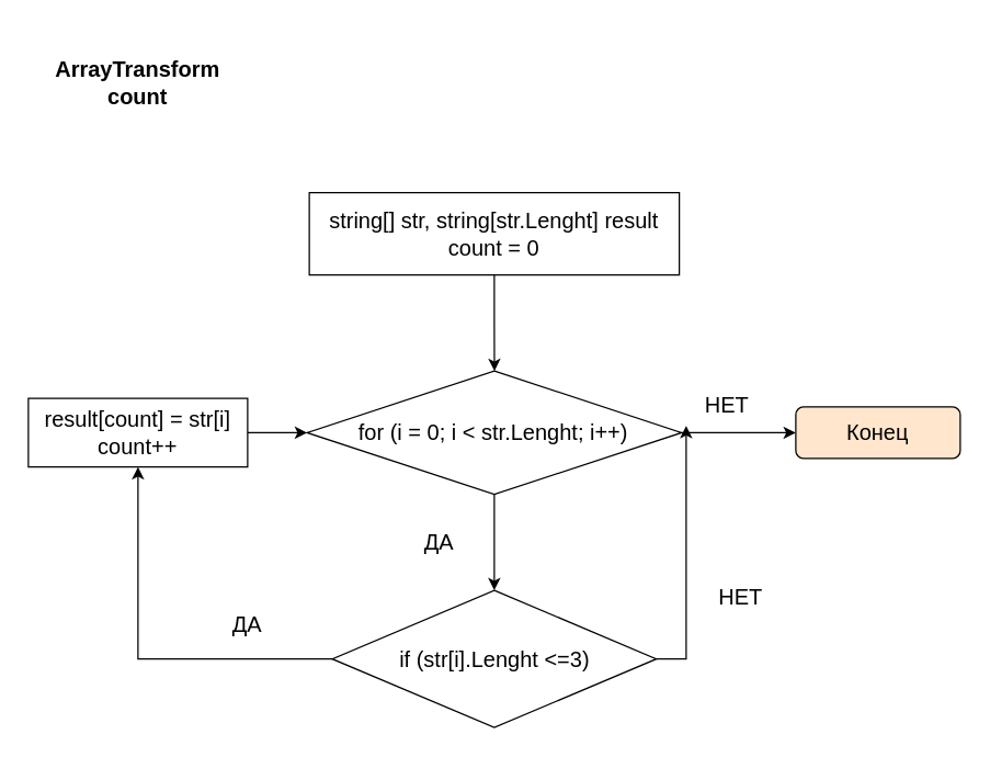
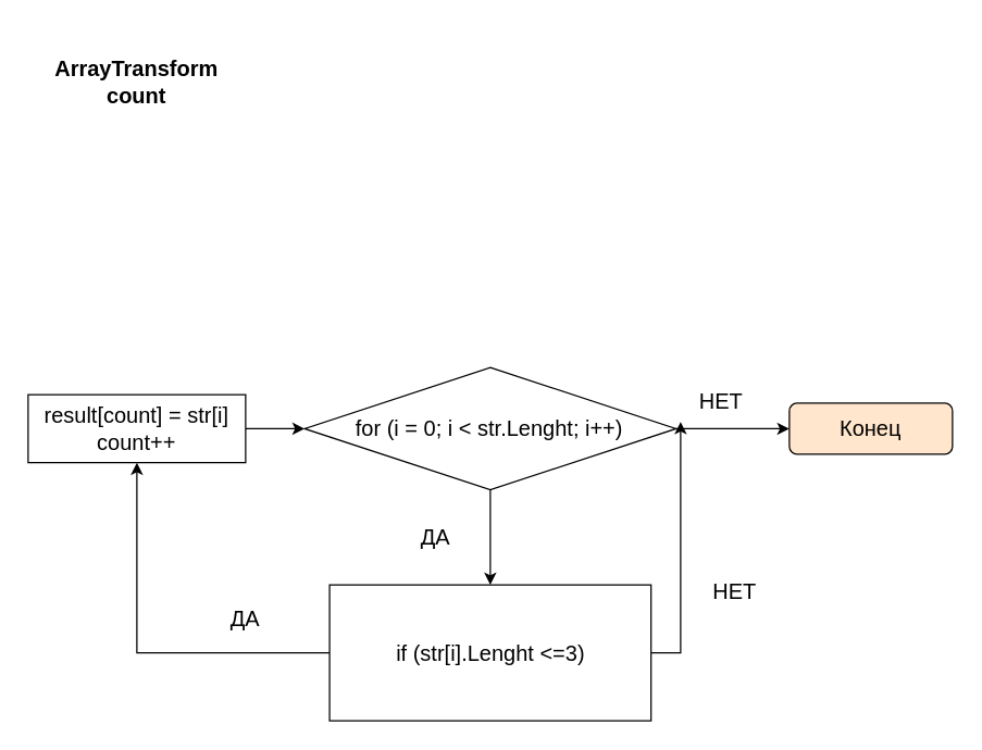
  <mxCell id="0" />
  <mxCell id="1" parent="0" />
  <mxCell id="2" value="&lt;span style=&quot;font-size: 16px;&quot;&gt;&lt;b&gt;ArrayTransform count&lt;/b&gt;&lt;/span&gt;" style="text;html=1;strokeColor=none;fillColor=none;align=center;verticalAlign=middle;whiteSpace=wrap;rounded=0;" vertex="1" parent="1"><mxGeometry x="20" y="20" width="160" height="80" as="geometry" /></mxCell>
- <mxCell id="3" value="" style="edgeStyle=orthogonalEdgeStyle;rounded=0;orthogonalLoop=1;jettySize=auto;html=1;fontSize=16;" edge="1" parent="1" source="4" target="7"><mxGeometry relative="1" as="geometry" /></mxCell>
- <mxCell id="4" value="string[] str, string[str.Lenght] result&lt;br&gt;count = 0" style="rounded=0;whiteSpace=wrap;html=1;fontSize=16;" vertex="1" parent="1"><mxGeometry x="225" y="140" width="270" height="60" as="geometry" /></mxCell>
  <mxCell id="5" value="" style="edgeStyle=orthogonalEdgeStyle;rounded=0;orthogonalLoop=1;jettySize=auto;html=1;fontSize=16;" edge="1" parent="1" source="7" target="11"><mxGeometry relative="1" as="geometry" /></mxCell>
  <mxCell id="6" value="" style="edgeStyle=orthogonalEdgeStyle;rounded=0;orthogonalLoop=1;jettySize=auto;html=1;fontSize=16;" edge="1" parent="1" source="7" target="10"><mxGeometry relative="1" as="geometry" /></mxCell>
  <mxCell id="7" value="for (i = 0; i &amp;lt; str.Lenght; i++)" style="rhombus;whiteSpace=wrap;html=1;fontSize=16;" vertex="1" parent="1"><mxGeometry x="223.38" y="270" width="273.25" height="90" as="geometry" /></mxCell>
  <mxCell id="8" style="edgeStyle=orthogonalEdgeStyle;rounded=0;orthogonalLoop=1;jettySize=auto;html=1;entryX=0.5;entryY=1;entryDx=0;entryDy=0;fontSize=16;" edge="1" parent="1" source="10" target="15"><mxGeometry relative="1" as="geometry" /></mxCell>
  <mxCell id="9" style="edgeStyle=orthogonalEdgeStyle;rounded=0;orthogonalLoop=1;jettySize=auto;html=1;fontSize=16;entryX=0;entryY=1;entryDx=0;entryDy=0;" edge="1" parent="1" source="10" target="12"><mxGeometry relative="1" as="geometry"><mxPoint x="500" y="320" as="targetPoint" /></mxGeometry></mxCell>
- <mxCell id="10" value="if (str[i].Lenght &amp;lt;=3)" style="rhombus;whiteSpace=wrap;html=1;fontSize=16;" vertex="1" parent="1"><mxGeometry x="241.75" y="430" width="236.5" height="100" as="geometry" /></mxCell>
+ <mxCell id="10" value="if (str[i].Lenght &amp;lt;=3)" style="whiteSpace=wrap;html=1;fontSize=16;rounded=0;" vertex="1" parent="1"><mxGeometry x="241.75" y="430" width="236.5" height="100" as="geometry" /></mxCell>
  <mxCell id="11" value="Конец" style="rounded=1;whiteSpace=wrap;html=1;fontSize=16;fillColor=#ffe6cc;" vertex="1" parent="1"><mxGeometry x="580" y="296.25" width="120" height="37.5" as="geometry" /></mxCell>
  <mxCell id="12" value="НЕТ" style="text;html=1;strokeColor=none;fillColor=none;align=center;verticalAlign=middle;whiteSpace=wrap;rounded=0;fontSize=16;" vertex="1" parent="1"><mxGeometry x="500" y="280" width="60" height="30" as="geometry" /></mxCell>
  <mxCell id="13" value="ДА" style="text;html=1;strokeColor=none;fillColor=none;align=center;verticalAlign=middle;whiteSpace=wrap;rounded=0;fontSize=16;" vertex="1" parent="1"><mxGeometry x="290" y="380" width="60" height="30" as="geometry" /></mxCell>
  <mxCell id="14" value="" style="edgeStyle=orthogonalEdgeStyle;rounded=0;orthogonalLoop=1;jettySize=auto;html=1;fontSize=16;" edge="1" parent="1" source="15" target="7"><mxGeometry relative="1" as="geometry" /></mxCell>
  <mxCell id="15" value="result[count] = str[i]&lt;br&gt;count++" style="rounded=0;whiteSpace=wrap;html=1;fontSize=16;" vertex="1" parent="1"><mxGeometry x="20" y="290" width="160" height="50" as="geometry" /></mxCell>
  <mxCell id="16" value="ДА" style="text;html=1;strokeColor=none;fillColor=none;align=center;verticalAlign=middle;whiteSpace=wrap;rounded=0;fontSize=16;" vertex="1" parent="1"><mxGeometry x="150" y="440" width="60" height="30" as="geometry" /></mxCell>
  <mxCell id="17" value="НЕТ" style="text;html=1;strokeColor=none;fillColor=none;align=center;verticalAlign=middle;whiteSpace=wrap;rounded=0;fontSize=16;" vertex="1" parent="1"><mxGeometry x="510" y="420" width="60" height="30" as="geometry" /></mxCell>
